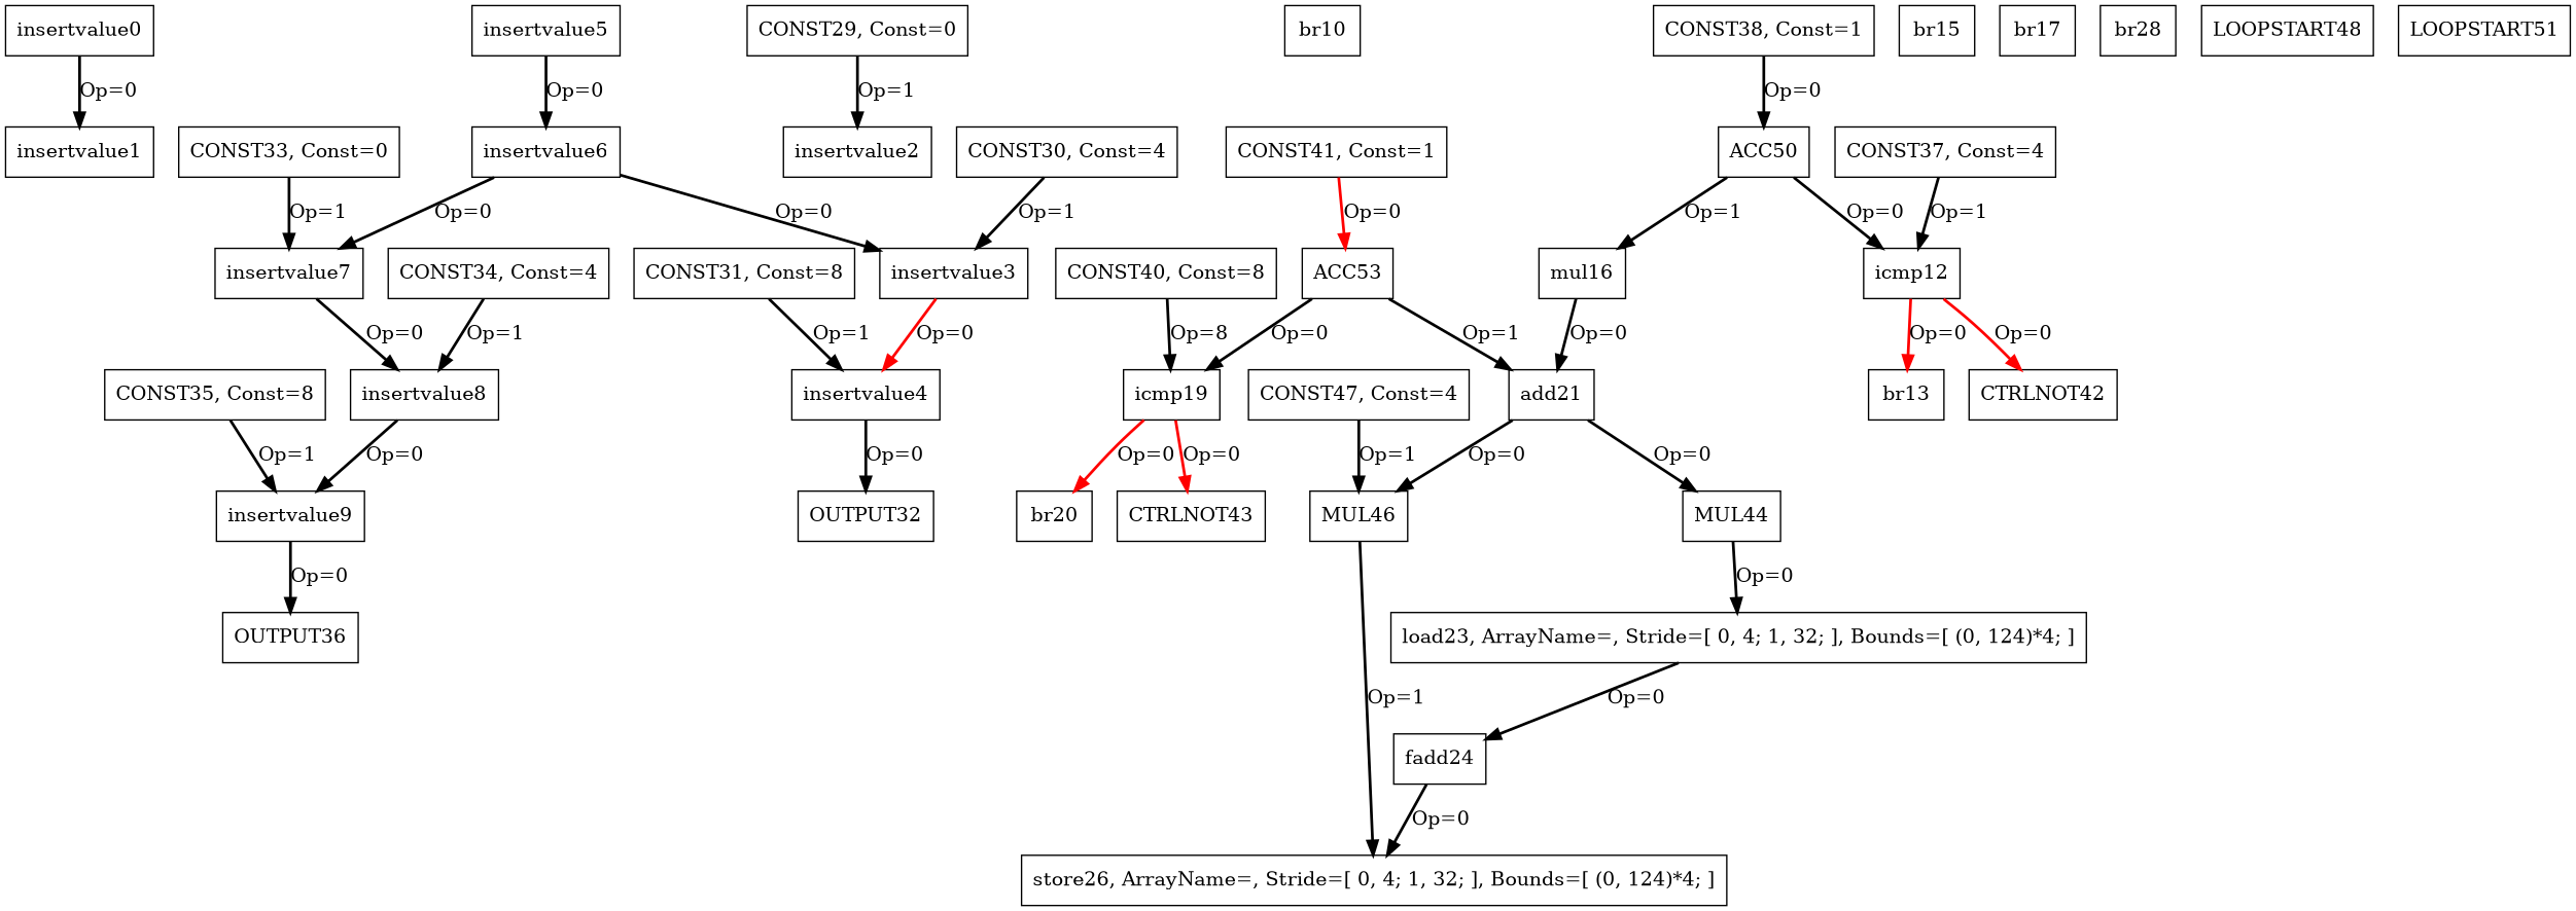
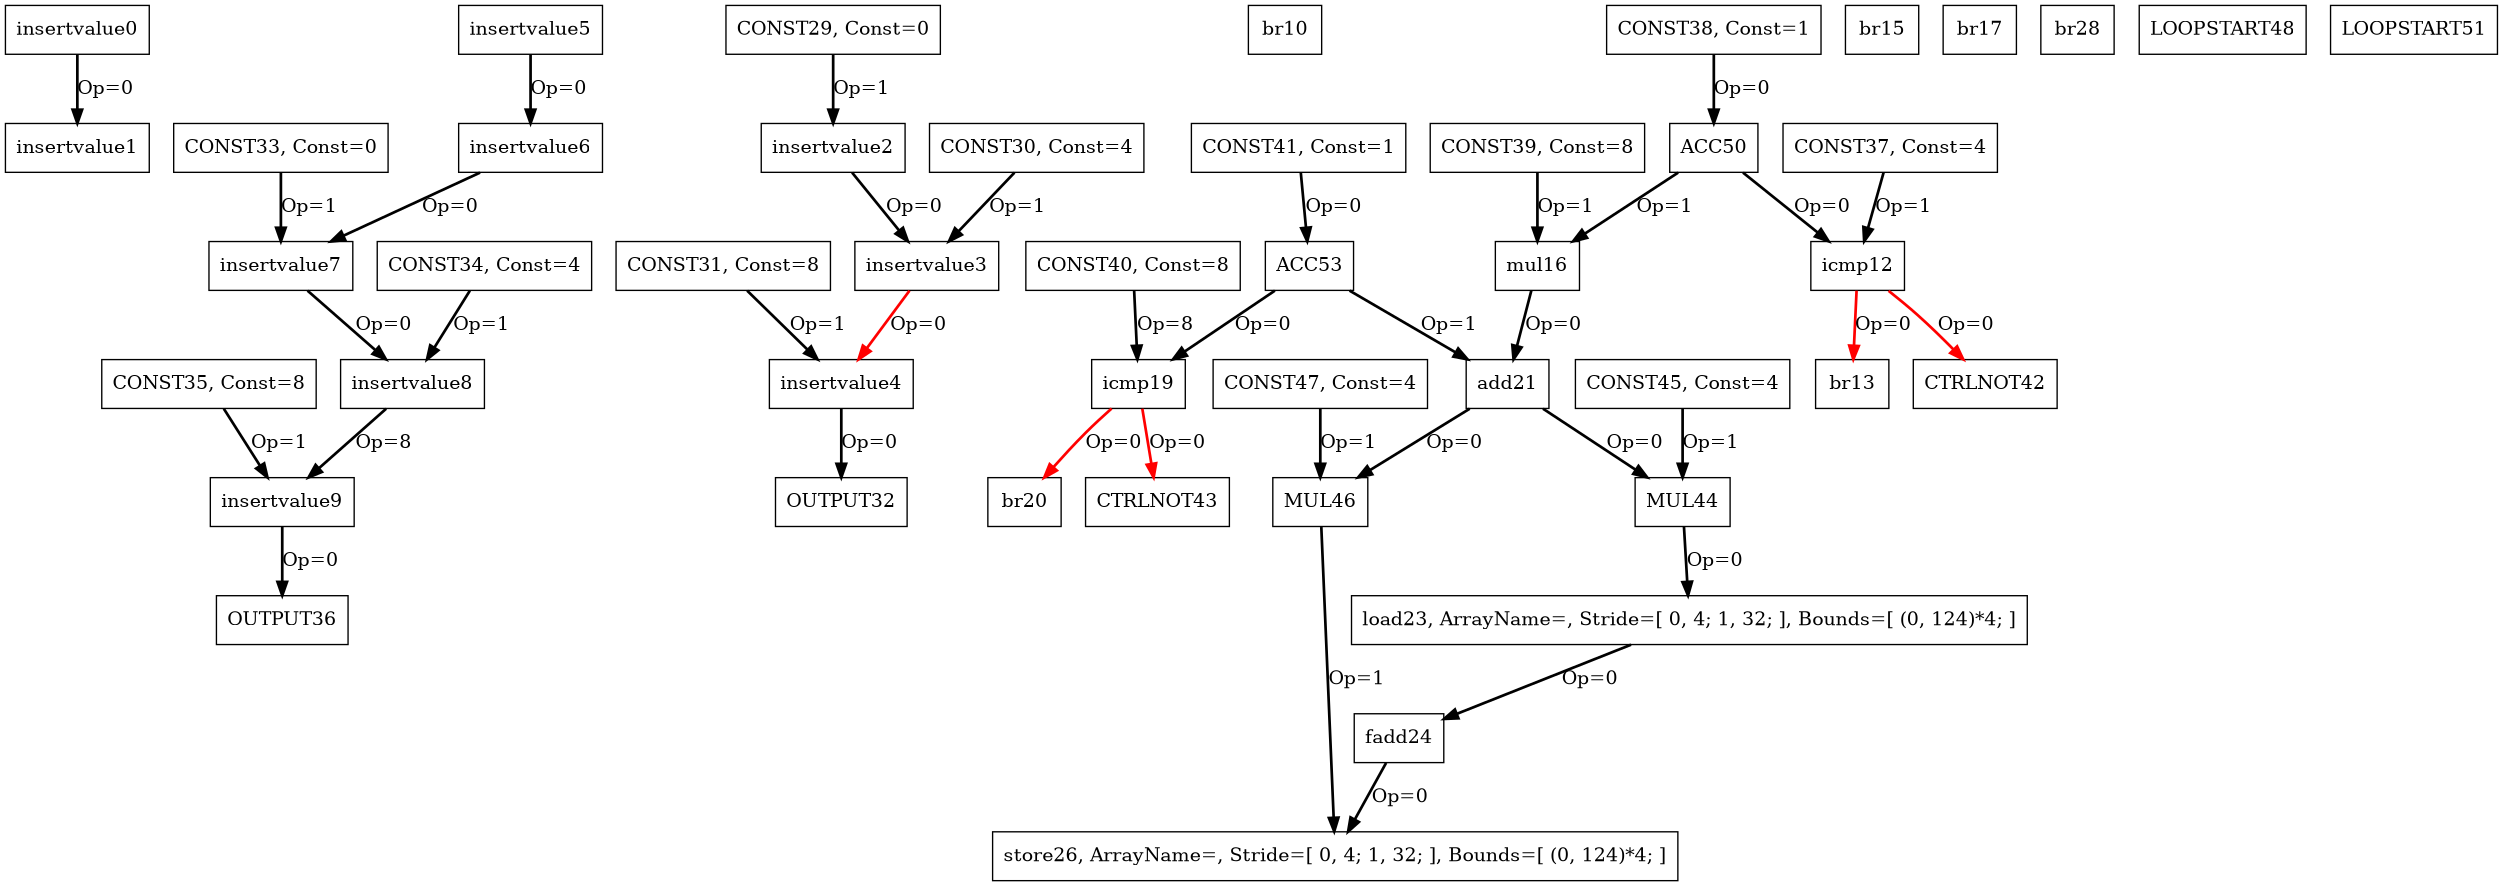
  digraph {
    node [color=black shape=box]
    edge [color=black style=bold]
    n1 [label=insertvalue0]
    n2 [label=insertvalue1]
    n3 [label=insertvalue2]
    n4 [label=insertvalue3]
    n5 [label=insertvalue4]
    n6 [label=OUTPUT32]
    n7 [label=insertvalue5]
    n8 [label=insertvalue6]
    n9 [label=insertvalue7]
    n10 [label=insertvalue8]
    n11 [label=insertvalue9]
    n12 [label=OUTPUT36]
    n13 [label=br10]
    n14 [label=icmp12]
    n15 [label=br13]
    n16 [label=CTRLNOT42]
    n17 [label=br15]
    n18 [label=mul16]
    n19 [label=add21]
    n20 [label=MUL44]
    n21 [label=MUL46]
    n22 [label=br17]
    n23 [label=icmp19]
    n24 [label=br20]
    n25 [label=CTRLNOT43]
    n26 [label="load23, ArrayName=, Stride=[ 0, 4; 1, 32; ], Bounds=[ (0, 124)*4; ]"]
    n27 [label="store26, ArrayName=, Stride=[ 0, 4; 1, 32; ], Bounds=[ (0, 124)*4; ]"]
    n28 [label=fadd24]
    n29 [label=br28]
    n30 [label="CONST29, Const=0"]
    n31 [label="CONST30, Const=4"]
    n32 [label="CONST31, Const=8"]
    n33 [label="CONST33, Const=0"]
    n34 [label="CONST34, Const=4"]
    n35 [label="CONST35, Const=8"]
    n36 [label="CONST37, Const=4"]
    n37 [label="CONST38, Const=1"]
    n38 [label=ACC50]
+   n39 [label="CONST39, Const=8"]
    n40 [label="CONST40, Const=8"]
    n41 [label="CONST41, Const=1"]
    n42 [label=ACC53]
+   n43 [label="CONST45, Const=4"]
    n44 [label="CONST47, Const=4"]
    n45 [label=LOOPSTART48]
    n46 [label=LOOPSTART51]
    n1 -> n2 [label="Op=0"]
-   n8 -> n4 [label="Op=0"]
+   n3 -> n4 [label="Op=0"]
    n4 -> n5 [color=red label="Op=0"]
    n5 -> n6 [label="Op=0"]
    n7 -> n8 [label="Op=0"]
    n8 -> n9 [label="Op=0"]
    n9 -> n10 [label="Op=0"]
-   n10 -> n11 [label="Op=0"]
+   n10 -> n11 [label="Op=8"]
    n11 -> n12 [label="Op=0"]
    n14 -> n15 [color=red label="Op=0"]
    n14 -> n16 [color=red label="Op=0"]
    n18 -> n19 [label="Op=0"]
    n19 -> n20 [label="Op=0"]
    n19 -> n21 [label="Op=0"]
    n20 -> n26 [label="Op=0"]
    n21 -> n27 [label="Op=1"]
    n23 -> n24 [color=red label="Op=0"]
    n23 -> n25 [color=red label="Op=0"]
    n26 -> n28 [label="Op=0"]
    n28 -> n27 [label="Op=0"]
    n30 -> n3 [label="Op=1"]
    n31 -> n4 [label="Op=1"]
    n32 -> n5 [label="Op=1"]
    n33 -> n9 [label="Op=1"]
    n34 -> n10 [label="Op=1"]
    n35 -> n11 [label="Op=1"]
    n36 -> n14 [label="Op=1"]
    n37 -> n38 [label="Op=0"]
    n38 -> n14 [label="Op=0"]
    n38 -> n18 [label="Op=1"]
+   n39 -> n18 [label="Op=1"]
    n40 -> n23 [label="Op=8"]
-   n41 -> n42 [color=red label="Op=0"]
+   n41 -> n42 [label="Op=0"]
    n42 -> n19 [label="Op=1"]
    n42 -> n23 [label="Op=0"]
+   n43 -> n20 [label="Op=1"]
    n44 -> n21 [label="Op=1"]
  }
